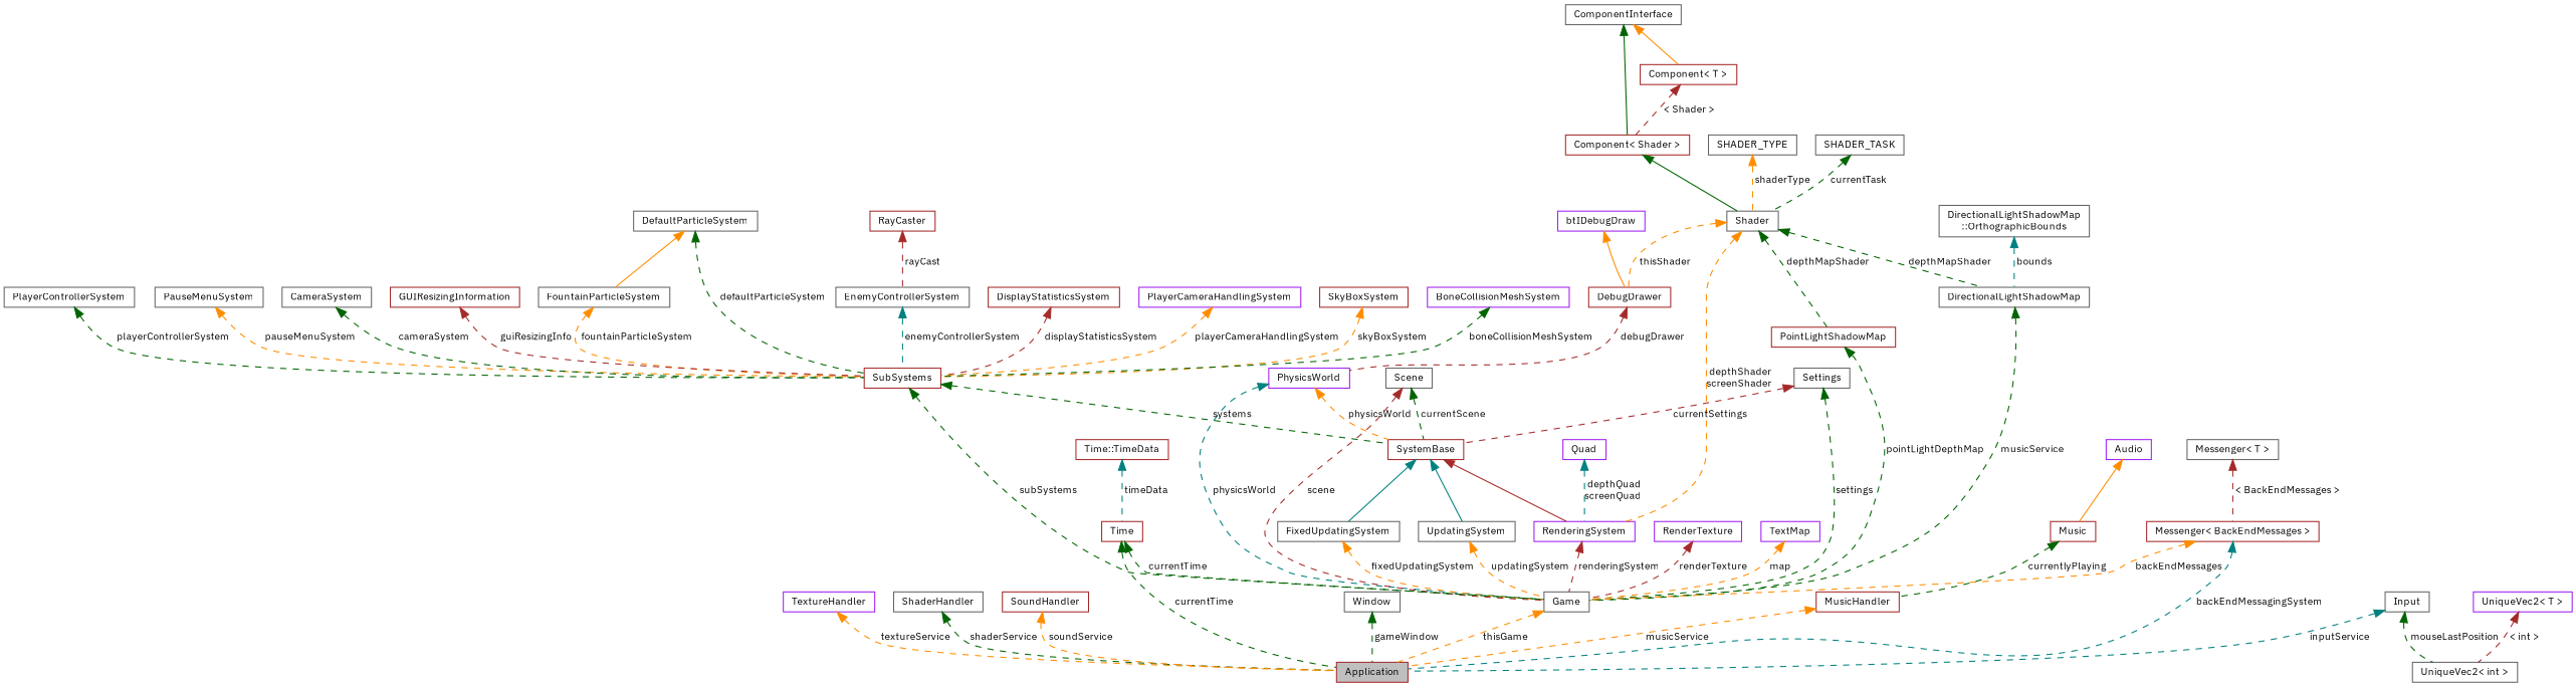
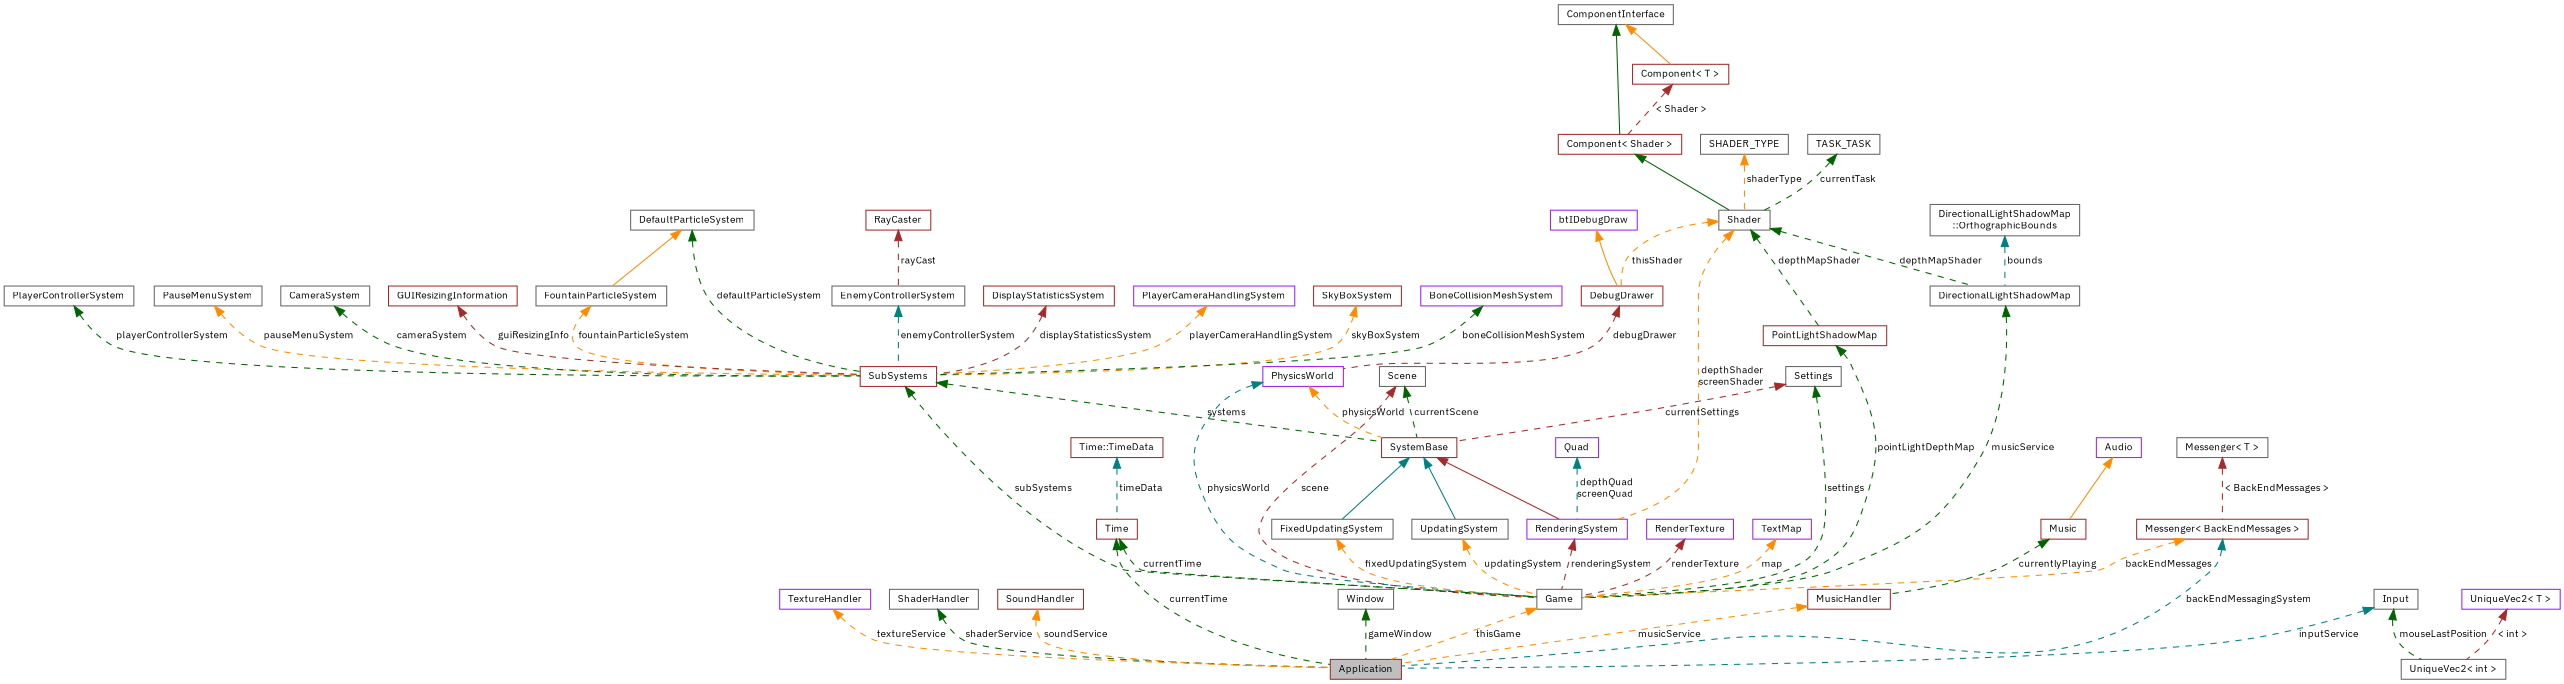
  digraph {
    fontname="IBM Plex Sans"
    rankdir=TB
    node [color=gray40 fillcolor=white fontname="IBM Plex Sans" fontsize=10 shape=record style=filled]
    edge [color=darkgreen dir=back fontname="IBM Plex Sans" fontsize=10 labelfontname=Helvetica labelfontsize=10 style=dashed]
    n1 [color=brown fillcolor=grey75 fontcolor=black height=0.2 label=Application width=0.4]
    n2 [height=0.2 label=ShaderHandler width=0.4]
    n3 [height=0.2 label=Game width=0.4]
    n4 [color=purple height=0.2 label=PhysicsWorld width=0.4]
    n5 [color=brown height=0.2 label=SystemBase width=0.4]
    n6 [color=purple height=0.2 label=RenderingSystem width=0.4]
    n7 [height=0.2 label=FixedUpdatingSystem width=0.4]
    n8 [height=0.2 label=UpdatingSystem width=0.4]
    n9 [color=brown height=0.2 label=DebugDrawer width=0.4]
    n10 [color=purple height=0.2 label=btIDebugDraw width=0.4]
    n11 [height=0.2 label=Shader width=0.4]
    n12 [height=0.2 label=DirectionalLightShadowMap width=0.4]
    n13 [color=brown height=0.2 label=PointLightShadowMap width=0.4]
    n14 [color=brown height=0.2 label="Component\< Shader \>" width=0.4]
    n15 [height=0.2 label=ComponentInterface width=0.4]
    n16 [color=brown height=0.2 label="Component\< T \>" width=0.4]
    n17 [height=0.2 label=SHADER_TYPE width=0.4]
-   n18 [height=0.2 label=SHADER_TASK width=0.4]
+   n18 [height=0.2 label=TASK_TASK width=0.4]
    n19 [height=0.2 label=Scene width=0.4]
    n20 [height=0.2 label=Settings width=0.4]
    n21 [color=brown height=0.2 label=SubSystems width=0.4]
    n22 [height=0.2 label=FountainParticleSystem width=0.4]
    n23 [height=0.2 label=DefaultParticleSystem width=0.4]
    n24 [height=0.2 label=EnemyControllerSystem width=0.4]
    n25 [color=brown height=0.2 label=RayCaster width=0.4]
    n26 [color=brown height=0.2 label=DisplayStatisticsSystem width=0.4]
    n27 [color=purple height=0.2 label=PlayerCameraHandlingSystem width=0.4]
    n28 [color=brown height=0.2 label=SkyBoxSystem width=0.4]
    n29 [color=purple height=0.2 label=BoneCollisionMeshSystem width=0.4]
    n30 [height=0.2 label=PlayerControllerSystem width=0.4]
    n31 [height=0.2 label=PauseMenuSystem width=0.4]
    n32 [height=0.2 label=CameraSystem width=0.4]
    n33 [color=brown height=0.2 label=GUIResizingInformation width=0.4]
    n34 [color=purple height=0.2 label=Quad width=0.4]
    n35 [color=purple height=0.2 label=RenderTexture width=0.4]
    n36 [color=brown height=0.2 label="Messenger\< BackEndMessages \>" width=0.4]
    n37 [height=0.2 label="Messenger\< T \>" width=0.4]
    n38 [height=0.2 label="DirectionalLightShadowMap\l::OrthographicBounds" width=0.4]
    n39 [color=purple height=0.2 label=TextMap width=0.4]
    n40 [color=brown height=0.2 label=Time width=0.4]
    n41 [color=brown height=0.2 label="Time::TimeData" width=0.4]
    n42 [color=purple height=0.2 label=TextureHandler width=0.4]
    n43 [height=0.2 label=Input width=0.4]
    n44 [height=0.2 label="UniqueVec2\< int \>" width=0.4]
    n45 [color=purple height=0.2 label="UniqueVec2\< T \>" width=0.4]
    n46 [color=brown height=0.2 label=SoundHandler width=0.4]
    n47 [color=brown height=0.2 label=MusicHandler width=0.4]
    n48 [color=brown height=0.2 label=Music width=0.4]
    n49 [color=purple height=0.2 label=Audio width=0.4]
    n50 [height=0.2 label=Window width=0.4]
    n2 -> n1 [label=" shaderService"]
    n3 -> n1 [color=darkorange label=" thisGame"]
    n4 -> n3 [color=teal label=" physicsWorld"]
    n4 -> n5 [color=darkorange label=" physicsWorld"]
    n5 -> n6 [color=brown style=solid]
    n5 -> n7 [color=teal style=solid]
    n5 -> n8 [color=teal style=solid]
    n6 -> n3 [color=brown label=" renderingSystem"]
    n7 -> n3 [color=darkorange label=" fixedUpdatingSystem"]
    n8 -> n3 [color=darkorange label=" updatingSystem"]
    n9 -> n4 [color=brown label=" debugDrawer"]
    n10 -> n9 [color=darkorange style=solid]
    n11 -> n6 [color=darkorange label=" depthShader\nscreenShader"]
    n11 -> n9 [color=darkorange label=" thisShader"]
    n11 -> n12 [label=" depthMapShader"]
    n11 -> n13 [label=" depthMapShader"]
    n12 -> n3 [label=" musicService"]
    n13 -> n3 [label=" pointLightDepthMap"]
    n14 -> n11 [style=solid]
    n15 -> n14 [style=solid]
    n15 -> n16 [color=darkorange style=solid]
    n16 -> n14 [color=brown label=" \< Shader \>"]
    n17 -> n11 [color=darkorange label=" shaderType"]
    n18 -> n11 [label=" currentTask"]
    n19 -> n3 [color=brown label=" scene"]
    n19 -> n5 [label=" currentScene"]
    n20 -> n3 [label=" settings"]
    n20 -> n5 [color=brown label=" currentSettings"]
    n21 -> n3 [label=" subSystems"]
    n21 -> n5 [label=" systems"]
    n22 -> n21 [color=darkorange label=" fountainParticleSystem"]
    n23 -> n21 [label=" defaultParticleSystem"]
    n23 -> n22 [color=darkorange style=solid]
    n24 -> n21 [color=teal label=" enemyControllerSystem"]
    n25 -> n24 [color=brown label=" rayCast"]
    n26 -> n21 [color=brown label=" displayStatisticsSystem"]
    n27 -> n21 [color=darkorange label=" playerCameraHandlingSystem"]
    n28 -> n21 [color=darkorange label=" skyBoxSystem"]
    n29 -> n21 [label=" boneCollisionMeshSystem"]
    n30 -> n21 [label=" playerControllerSystem"]
    n31 -> n21 [color=darkorange label=" pauseMenuSystem"]
    n32 -> n21 [label=" cameraSystem"]
    n33 -> n21 [color=brown label=" guiResizingInfo"]
    n34 -> n6 [color=teal label=" depthQuad\nscreenQuad"]
    n35 -> n3 [color=brown label=" renderTexture"]
    n36 -> n1 [color=teal label=" backEndMessagingSystem"]
    n36 -> n3 [color=darkorange label=" backEndMessages"]
    n37 -> n36 [color=brown label=" \< BackEndMessages \>"]
    n38 -> n12 [color=teal label=" bounds"]
    n39 -> n3 [color=darkorange label=" map"]
    n40 -> n1 [label=" currentTime"]
    n40 -> n3 [label=" currentTime"]
    n41 -> n40 [color=teal label=" timeData"]
    n42 -> n1 [color=darkorange label=" textureService"]
    n43 -> n1 [color=teal label=" inputService"]
    n43 -> n44 [label=" mouseLastPosition"]
    n45 -> n44 [color=brown label=" \< int \>"]
    n46 -> n1 [color=darkorange label=" soundService"]
    n47 -> n1 [color=darkorange label=" musicService"]
    n48 -> n47 [label=" currentlyPlaying"]
    n49 -> n48 [color=darkorange style=solid]
    n50 -> n1 [label=" gameWindow"]
  }
